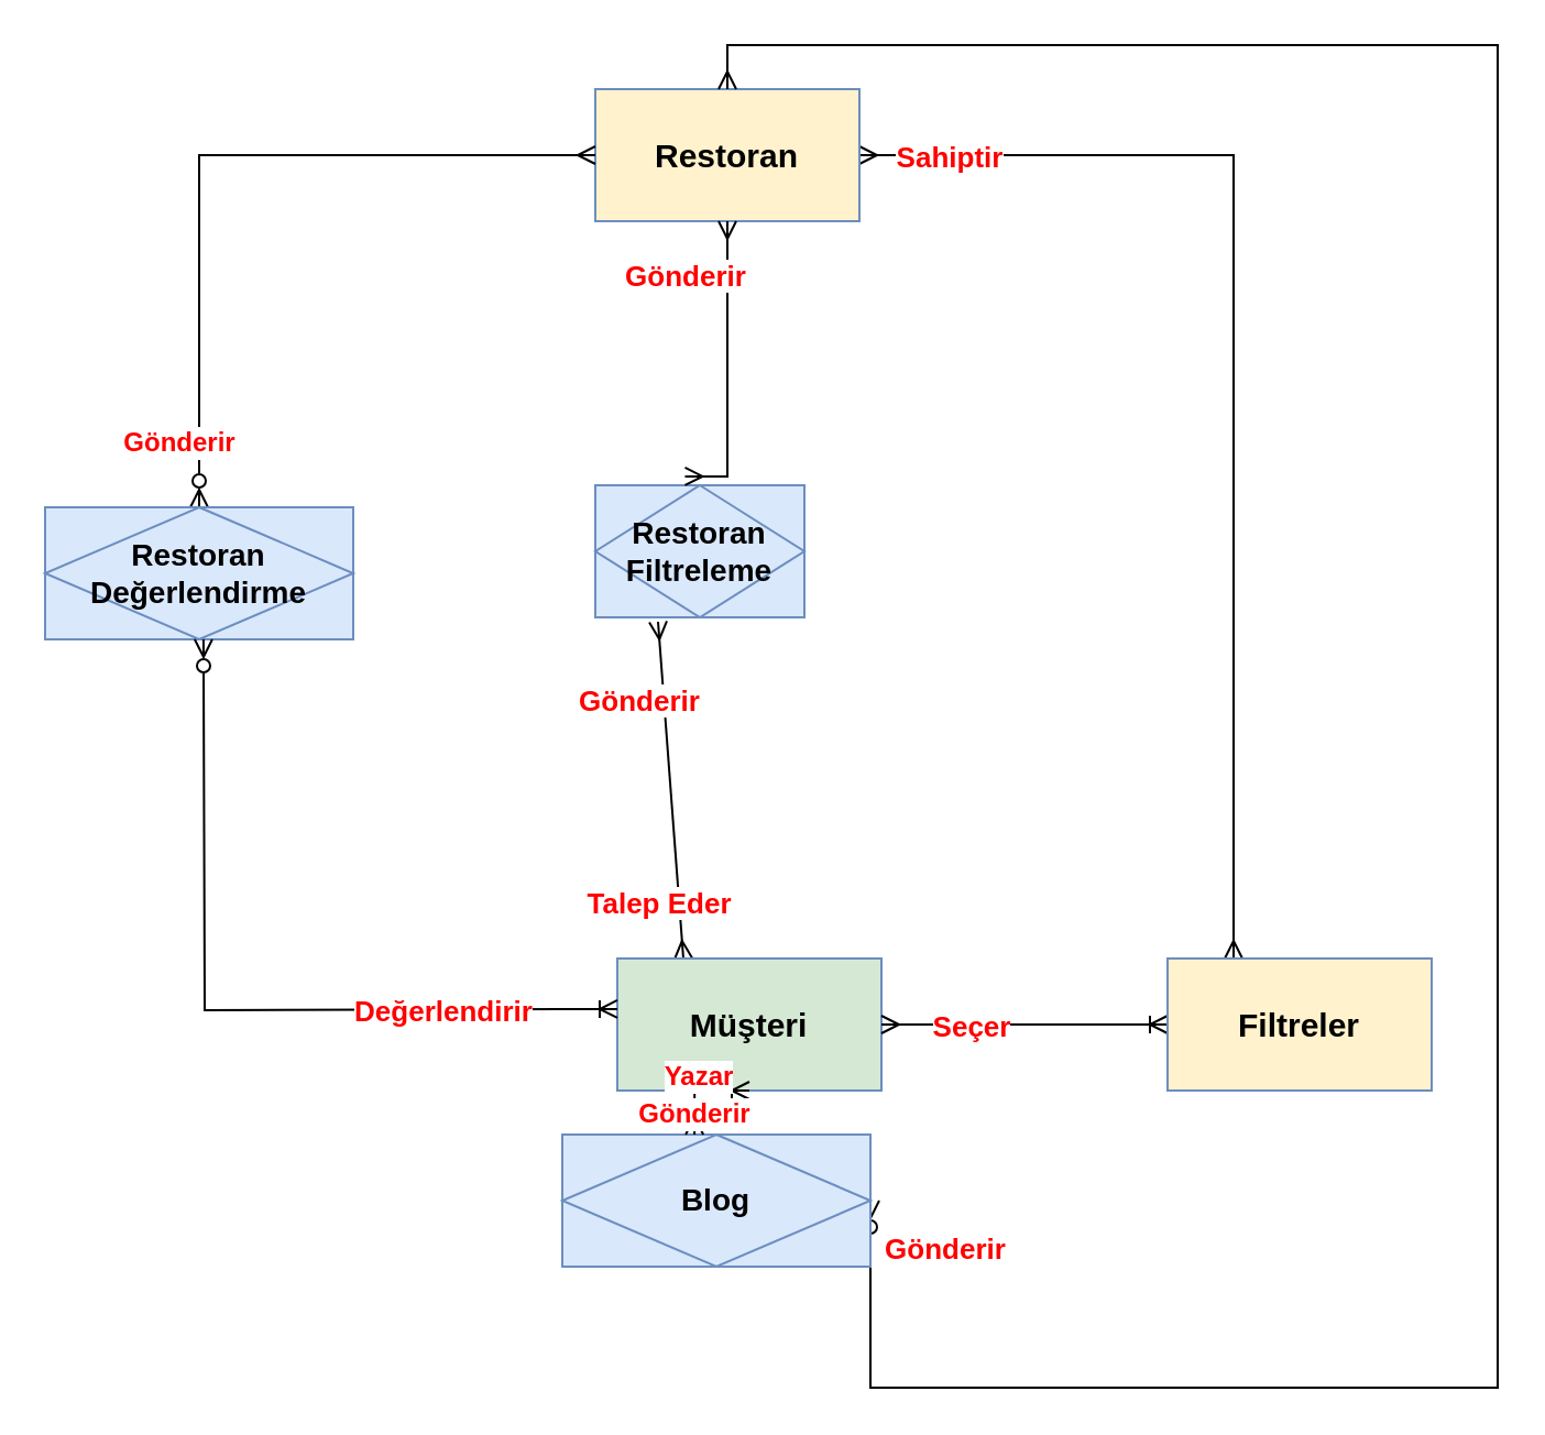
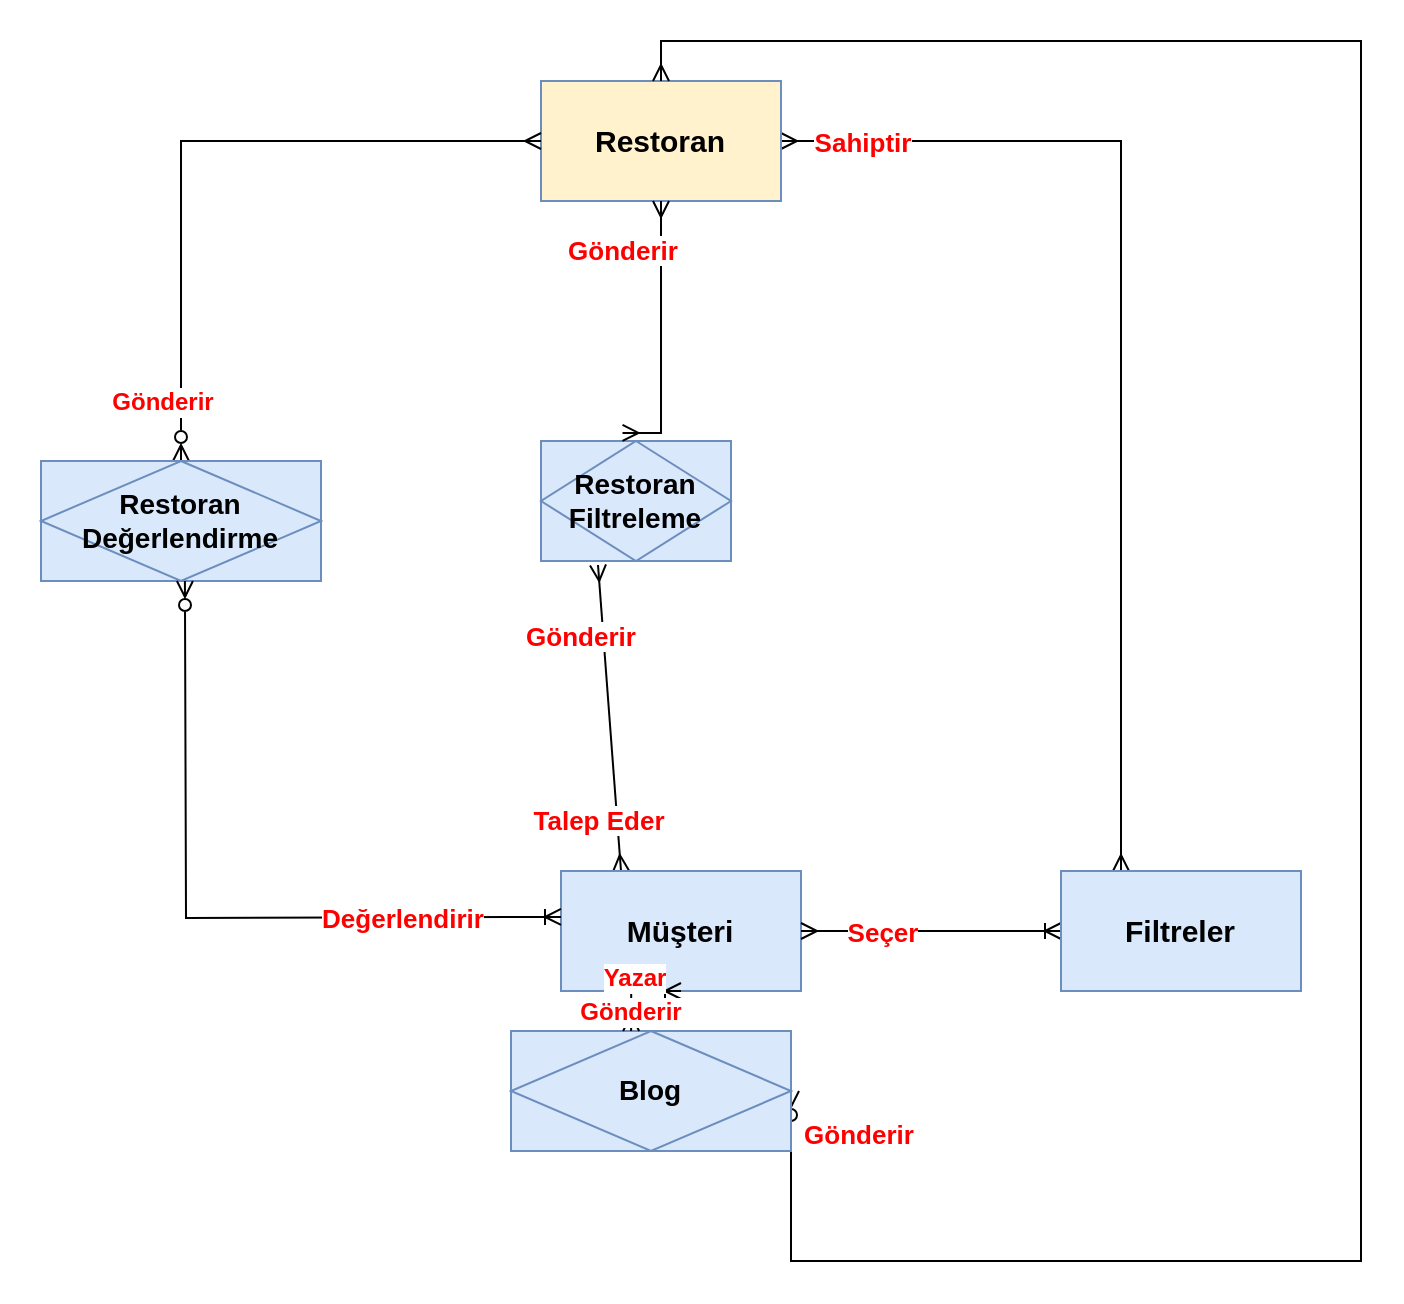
  <mxCell id="0" />
  <mxCell id="1" parent="0" />
  <mxCell id="2" style="edgeStyle=orthogonalEdgeStyle;rounded=0;orthogonalLoop=1;jettySize=auto;html=1;exitX=1;exitY=0.5;exitDx=0;exitDy=0;entryX=0.25;entryY=0;entryDx=0;entryDy=0;startArrow=ERmany;startFill=0;endArrow=ERmany;endFill=0;" edge="1" parent="1" source="4" target="12"><mxGeometry relative="1" as="geometry" /></mxCell>
  <mxCell id="3" value="&lt;b&gt;&lt;font color=&quot;#ff0000&quot; style=&quot;font-size: 13px;&quot;&gt;Sahiptir&lt;/font&gt;&lt;/b&gt;" style="edgeLabel;html=1;align=center;verticalAlign=middle;resizable=0;points=[];" vertex="1" connectable="0" parent="2"><mxGeometry x="-0.895" relative="1" as="geometry"><mxPoint x="12" as="offset" /></mxGeometry></mxCell>
  <mxCell id="4" value="&lt;b&gt;&lt;font style=&quot;font-size: 15px;&quot;&gt;Restoran&lt;/font&gt;&lt;/b&gt;" style="rounded=0;whiteSpace=wrap;html=1;fillColor=#fff2cc;strokeColor=#6c8ebf;" vertex="1" parent="1"><mxGeometry x="270" y="40" width="120" height="60" as="geometry" /></mxCell>
  <mxCell id="5" value="Restoran&lt;div style=&quot;font-size: 14px;&quot;&gt;Filtreleme&lt;/div&gt;" style="shape=associativeEntity;whiteSpace=wrap;html=1;align=center;fillColor=#dae8fc;strokeColor=#6c8ebf;fontStyle=1;fontSize=14;" vertex="1" parent="1"><mxGeometry x="270" y="220" width="95" height="60" as="geometry" /></mxCell>
  <mxCell id="6" style="rounded=0;orthogonalLoop=1;jettySize=auto;html=1;exitX=0.25;exitY=0;exitDx=0;exitDy=0;startArrow=ERmany;startFill=0;endArrow=ERmany;endFill=0;entryX=0.3;entryY=1.033;entryDx=0;entryDy=0;entryPerimeter=0;" edge="1" parent="1" source="9" target="5"><mxGeometry relative="1" as="geometry"><mxPoint x="310" y="290" as="targetPoint" /></mxGeometry></mxCell>
  <mxCell id="7" value="&lt;b&gt;&lt;font color=&quot;#ff0000&quot; style=&quot;font-size: 13px;&quot;&gt;Talep Eder&lt;/font&gt;&lt;/b&gt;" style="edgeLabel;html=1;align=center;verticalAlign=middle;resizable=0;points=[];" vertex="1" connectable="0" parent="6"><mxGeometry x="-0.656" y="4" relative="1" as="geometry"><mxPoint x="-6" as="offset" /></mxGeometry></mxCell>
  <mxCell id="8" value="&lt;b&gt;&lt;font style=&quot;font-size: 13px;&quot; color=&quot;#ff0000&quot;&gt;Gönderir&lt;/font&gt;&lt;/b&gt;" style="edgeLabel;html=1;align=center;verticalAlign=middle;resizable=0;points=[];" vertex="1" connectable="0" parent="6"><mxGeometry x="0.542" relative="1" as="geometry"><mxPoint x="-12" as="offset" /></mxGeometry></mxCell>
- <mxCell id="9" value="&lt;b&gt;&lt;font style=&quot;font-size: 15px;&quot;&gt;Müşteri&lt;/font&gt;&lt;/b&gt;" style="rounded=0;whiteSpace=wrap;html=1;fillColor=#d5e8d4;strokeColor=#6c8ebf;" vertex="1" parent="1"><mxGeometry x="280" y="435" width="120" height="60" as="geometry" /></mxCell>
+ <mxCell id="9" value="&lt;b&gt;&lt;font style=&quot;font-size: 15px;&quot;&gt;Müşteri&lt;/font&gt;&lt;/b&gt;" style="rounded=0;whiteSpace=wrap;html=1;fillColor=#dae8fc;strokeColor=#6c8ebf;" vertex="1" parent="1"><mxGeometry x="280" y="435" width="120" height="60" as="geometry" /></mxCell>
  <mxCell id="10" style="rounded=0;orthogonalLoop=1;jettySize=auto;html=1;exitX=0;exitY=0.5;exitDx=0;exitDy=0;entryX=1;entryY=0.5;entryDx=0;entryDy=0;startArrow=ERoneToMany;startFill=0;endArrow=ERmany;endFill=0;" edge="1" parent="1" source="12" target="9"><mxGeometry relative="1" as="geometry" /></mxCell>
  <mxCell id="11" value="&lt;b&gt;&lt;font style=&quot;font-size: 13px;&quot; color=&quot;#ff0000&quot;&gt;Seçer&lt;/font&gt;&lt;/b&gt;" style="edgeLabel;html=1;align=center;verticalAlign=middle;resizable=0;points=[];" vertex="1" connectable="0" parent="10"><mxGeometry x="0.723" y="5" relative="1" as="geometry"><mxPoint x="22" y="-5" as="offset" /></mxGeometry></mxCell>
- <mxCell id="12" value="&lt;b&gt;&lt;font style=&quot;font-size: 15px;&quot;&gt;Filtreler&lt;/font&gt;&lt;/b&gt;" style="rounded=0;whiteSpace=wrap;html=1;fillColor=#fff2cc;strokeColor=#6c8ebf;" vertex="1" parent="1"><mxGeometry x="530" y="435" width="120" height="60" as="geometry" /></mxCell>
+ <mxCell id="12" value="&lt;b&gt;&lt;font style=&quot;font-size: 15px;&quot;&gt;Filtreler&lt;/font&gt;&lt;/b&gt;" style="rounded=0;whiteSpace=wrap;html=1;fillColor=#dae8fc;strokeColor=#6c8ebf;" vertex="1" parent="1"><mxGeometry x="530" y="435" width="120" height="60" as="geometry" /></mxCell>
  <mxCell id="13" value="" style="edgeStyle=orthogonalEdgeStyle;rounded=0;orthogonalLoop=1;jettySize=auto;html=1;exitX=0.5;exitY=1;exitDx=0;exitDy=0;entryX=0.429;entryY=-0.067;entryDx=0;entryDy=0;entryPerimeter=0;startArrow=ERmany;startFill=0;endArrow=ERmany;endFill=0;" edge="1" parent="1" source="4" target="5"><mxGeometry relative="1" as="geometry"><Array as="points"><mxPoint x="330" y="158" /><mxPoint x="330" y="158" /></Array></mxGeometry></mxCell>
  <mxCell id="14" value="&lt;b&gt;&lt;font color=&quot;#ff0000&quot; style=&quot;font-size: 13px;&quot;&gt;Gönderir&lt;/font&gt;&lt;/b&gt;" style="edgeLabel;html=1;align=center;verticalAlign=middle;resizable=0;points=[];" vertex="1" connectable="0" parent="13"><mxGeometry x="-0.552" y="3" relative="1" as="geometry"><mxPoint x="-23" y="-6" as="offset" /></mxGeometry></mxCell>
  <mxCell id="15" style="edgeStyle=orthogonalEdgeStyle;rounded=0;orthogonalLoop=1;jettySize=auto;html=1;exitX=0.5;exitY=0;exitDx=0;exitDy=0;entryX=0;entryY=0.5;entryDx=0;entryDy=0;startArrow=ERzeroToMany;startFill=0;endArrow=ERmany;endFill=0;" edge="1" parent="1" source="17" target="4"><mxGeometry relative="1" as="geometry" /></mxCell>
  <mxCell id="16" value="&lt;b&gt;&lt;font color=&quot;#ff0000&quot; style=&quot;font-size: 12px;&quot;&gt;Gönderir&lt;/font&gt;&lt;/b&gt;" style="edgeLabel;html=1;align=center;verticalAlign=middle;resizable=0;points=[];" vertex="1" connectable="0" parent="15"><mxGeometry x="-0.871" y="-1" relative="1" as="geometry"><mxPoint x="-11" y="-8" as="offset" /></mxGeometry></mxCell>
  <mxCell id="17" value="&lt;b style=&quot;font-size: 14px;&quot;&gt;&lt;font style=&quot;font-size: 14px;&quot;&gt;Restoran&lt;/font&gt;&lt;/b&gt;&lt;div style=&quot;font-size: 14px;&quot;&gt;&lt;b&gt;&lt;font style=&quot;font-size: 14px;&quot;&gt;Değerlendirme&lt;/font&gt;&lt;/b&gt;&lt;/div&gt;" style="shape=associativeEntity;whiteSpace=wrap;html=1;align=center;fillColor=#dae8fc;strokeColor=#6c8ebf;" vertex="1" parent="1"><mxGeometry x="20" y="230" width="140" height="60" as="geometry" /></mxCell>
  <mxCell id="18" style="edgeStyle=orthogonalEdgeStyle;rounded=0;orthogonalLoop=1;jettySize=auto;html=1;exitX=0;exitY=0.5;exitDx=0;exitDy=0;entryX=0.514;entryY=1.117;entryDx=0;entryDy=0;entryPerimeter=0;startArrow=ERoneToMany;startFill=0;endArrow=ERzeroToMany;endFill=0;" edge="1" parent="1"><mxGeometry relative="1" as="geometry"><mxPoint x="280" y="457.98" as="sourcePoint" /><mxPoint x="91.96" y="290" as="targetPoint" /></mxGeometry></mxCell>
  <mxCell id="19" value="&lt;b&gt;&lt;font color=&quot;#ff0000&quot; style=&quot;font-size: 13px;&quot;&gt;Değerlendirir&lt;/font&gt;&lt;/b&gt;" style="edgeLabel;html=1;align=center;verticalAlign=middle;resizable=0;points=[];" vertex="1" connectable="0" parent="18"><mxGeometry x="-0.826" y="1" relative="1" as="geometry"><mxPoint x="-49" y="-1" as="offset" /></mxGeometry></mxCell>
  <mxCell id="20" style="edgeStyle=orthogonalEdgeStyle;rounded=0;orthogonalLoop=1;jettySize=auto;html=1;exitX=1;exitY=0.5;exitDx=0;exitDy=0;entryX=0.5;entryY=0;entryDx=0;entryDy=0;startArrow=ERzeroToMany;startFill=0;endArrow=ERmany;endFill=0;" edge="1" parent="1" source="22" target="4"><mxGeometry relative="1" as="geometry"><mxPoint x="700" y="10" as="targetPoint" /><Array as="points"><mxPoint x="680" y="630" /><mxPoint x="680" y="20" /><mxPoint x="330" y="20" /></Array></mxGeometry></mxCell>
  <mxCell id="21" value="&lt;b&gt;&lt;font color=&quot;#ff0000&quot; style=&quot;font-size: 13px;&quot;&gt;Gönderir&lt;/font&gt;&lt;/b&gt;" style="edgeLabel;html=1;align=center;verticalAlign=middle;resizable=0;points=[];" vertex="1" connectable="0" parent="20"><mxGeometry x="-0.971" y="1" relative="1" as="geometry"><mxPoint x="32" y="1" as="offset" /></mxGeometry></mxCell>
  <mxCell id="22" value="Blog" style="shape=associativeEntity;whiteSpace=wrap;html=1;align=center;fillColor=#dae8fc;strokeColor=#6c8ebf;fontStyle=1;fontSize=14;" vertex="1" parent="1"><mxGeometry x="255" y="515" width="140" height="60" as="geometry" /></mxCell>
  <mxCell id="23" style="edgeStyle=orthogonalEdgeStyle;rounded=0;orthogonalLoop=1;jettySize=auto;html=1;exitX=0.5;exitY=1;exitDx=0;exitDy=0;startArrow=ERoneToMany;startFill=0;endArrow=ERmany;endFill=0;entryX=0.429;entryY=0;entryDx=0;entryDy=0;entryPerimeter=0;" edge="1" parent="1" source="9" target="22"><mxGeometry relative="1" as="geometry"><mxPoint x="340" y="590" as="targetPoint" /></mxGeometry></mxCell>
  <mxCell id="24" value="&lt;b&gt;&lt;font color=&quot;#ff0000&quot; style=&quot;font-size: 12px;&quot;&gt;Yazar&lt;/font&gt;&lt;/b&gt;" style="edgeLabel;html=1;align=center;verticalAlign=middle;resizable=0;points=[];" vertex="1" connectable="0" parent="23"><mxGeometry x="-0.413" y="1" relative="1" as="geometry"><mxPoint x="-11" y="-8" as="offset" /></mxGeometry></mxCell>
  <mxCell id="25" value="&lt;b&gt;&lt;font style=&quot;font-size: 12px;&quot; color=&quot;#ff0000&quot;&gt;Gönderir&lt;/font&gt;&lt;/b&gt;" style="edgeLabel;html=1;align=center;verticalAlign=middle;resizable=0;points=[];" vertex="1" connectable="0" parent="23"><mxGeometry x="0.505" y="-1" relative="1" as="geometry"><mxPoint y="1" as="offset" /></mxGeometry></mxCell>
